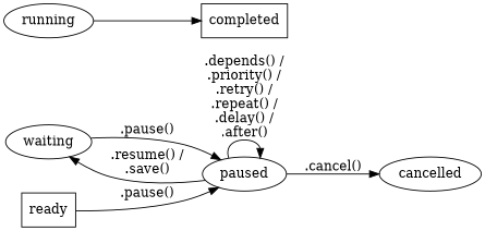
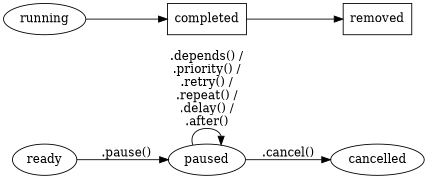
  digraph {
    mclimit=1.0
    rankdir=LR
    splines=spline
-   waiting
    paused
    cancelled
-   ready [shape=box]
+   ready
    completed [shape=box]
    running
-   waiting -> paused [label=".pause()"]
-   paused -> waiting [label=".resume() /\n.save()"]
+   removed [shape=box]
    paused -> paused [label=".depends() /\n.priority() /\n.retry() /\n.repeat() /\n.delay() /\n.after()"]
    paused -> cancelled [label=".cancel()"]
    ready -> paused [label=".pause()"]
+   completed -> removed [weight=100.0]
    running -> completed [weight=100.0]
  }
